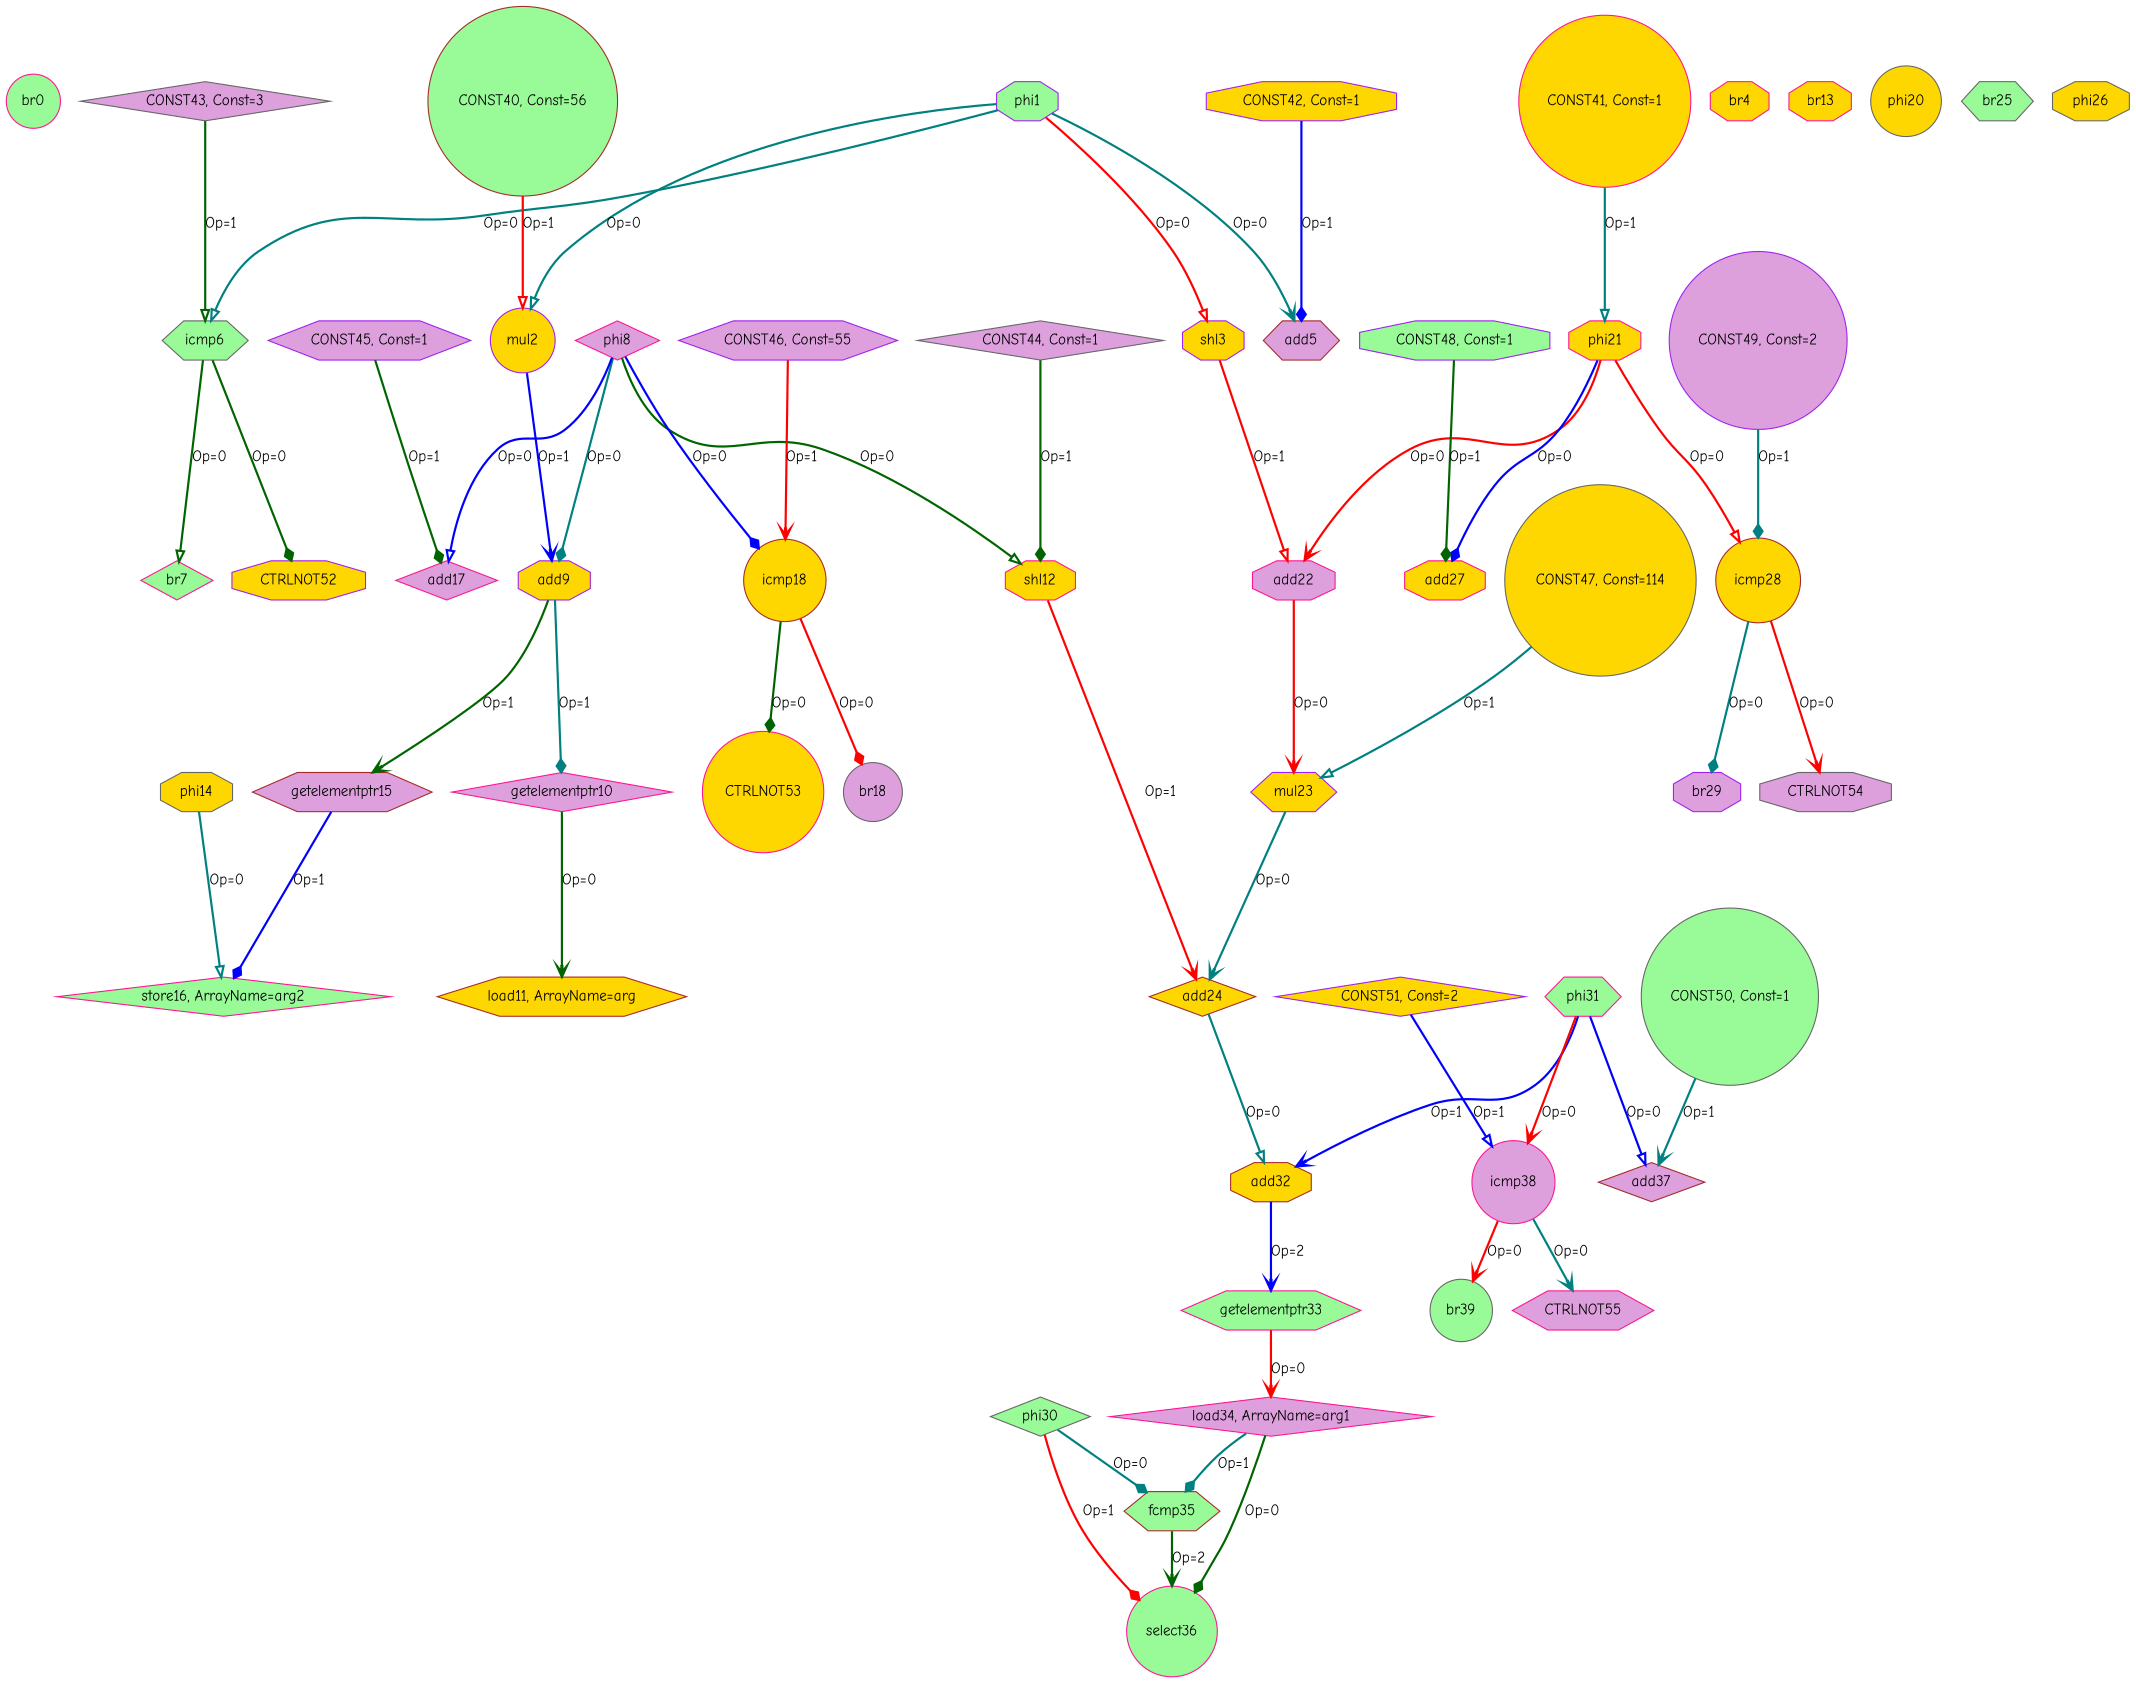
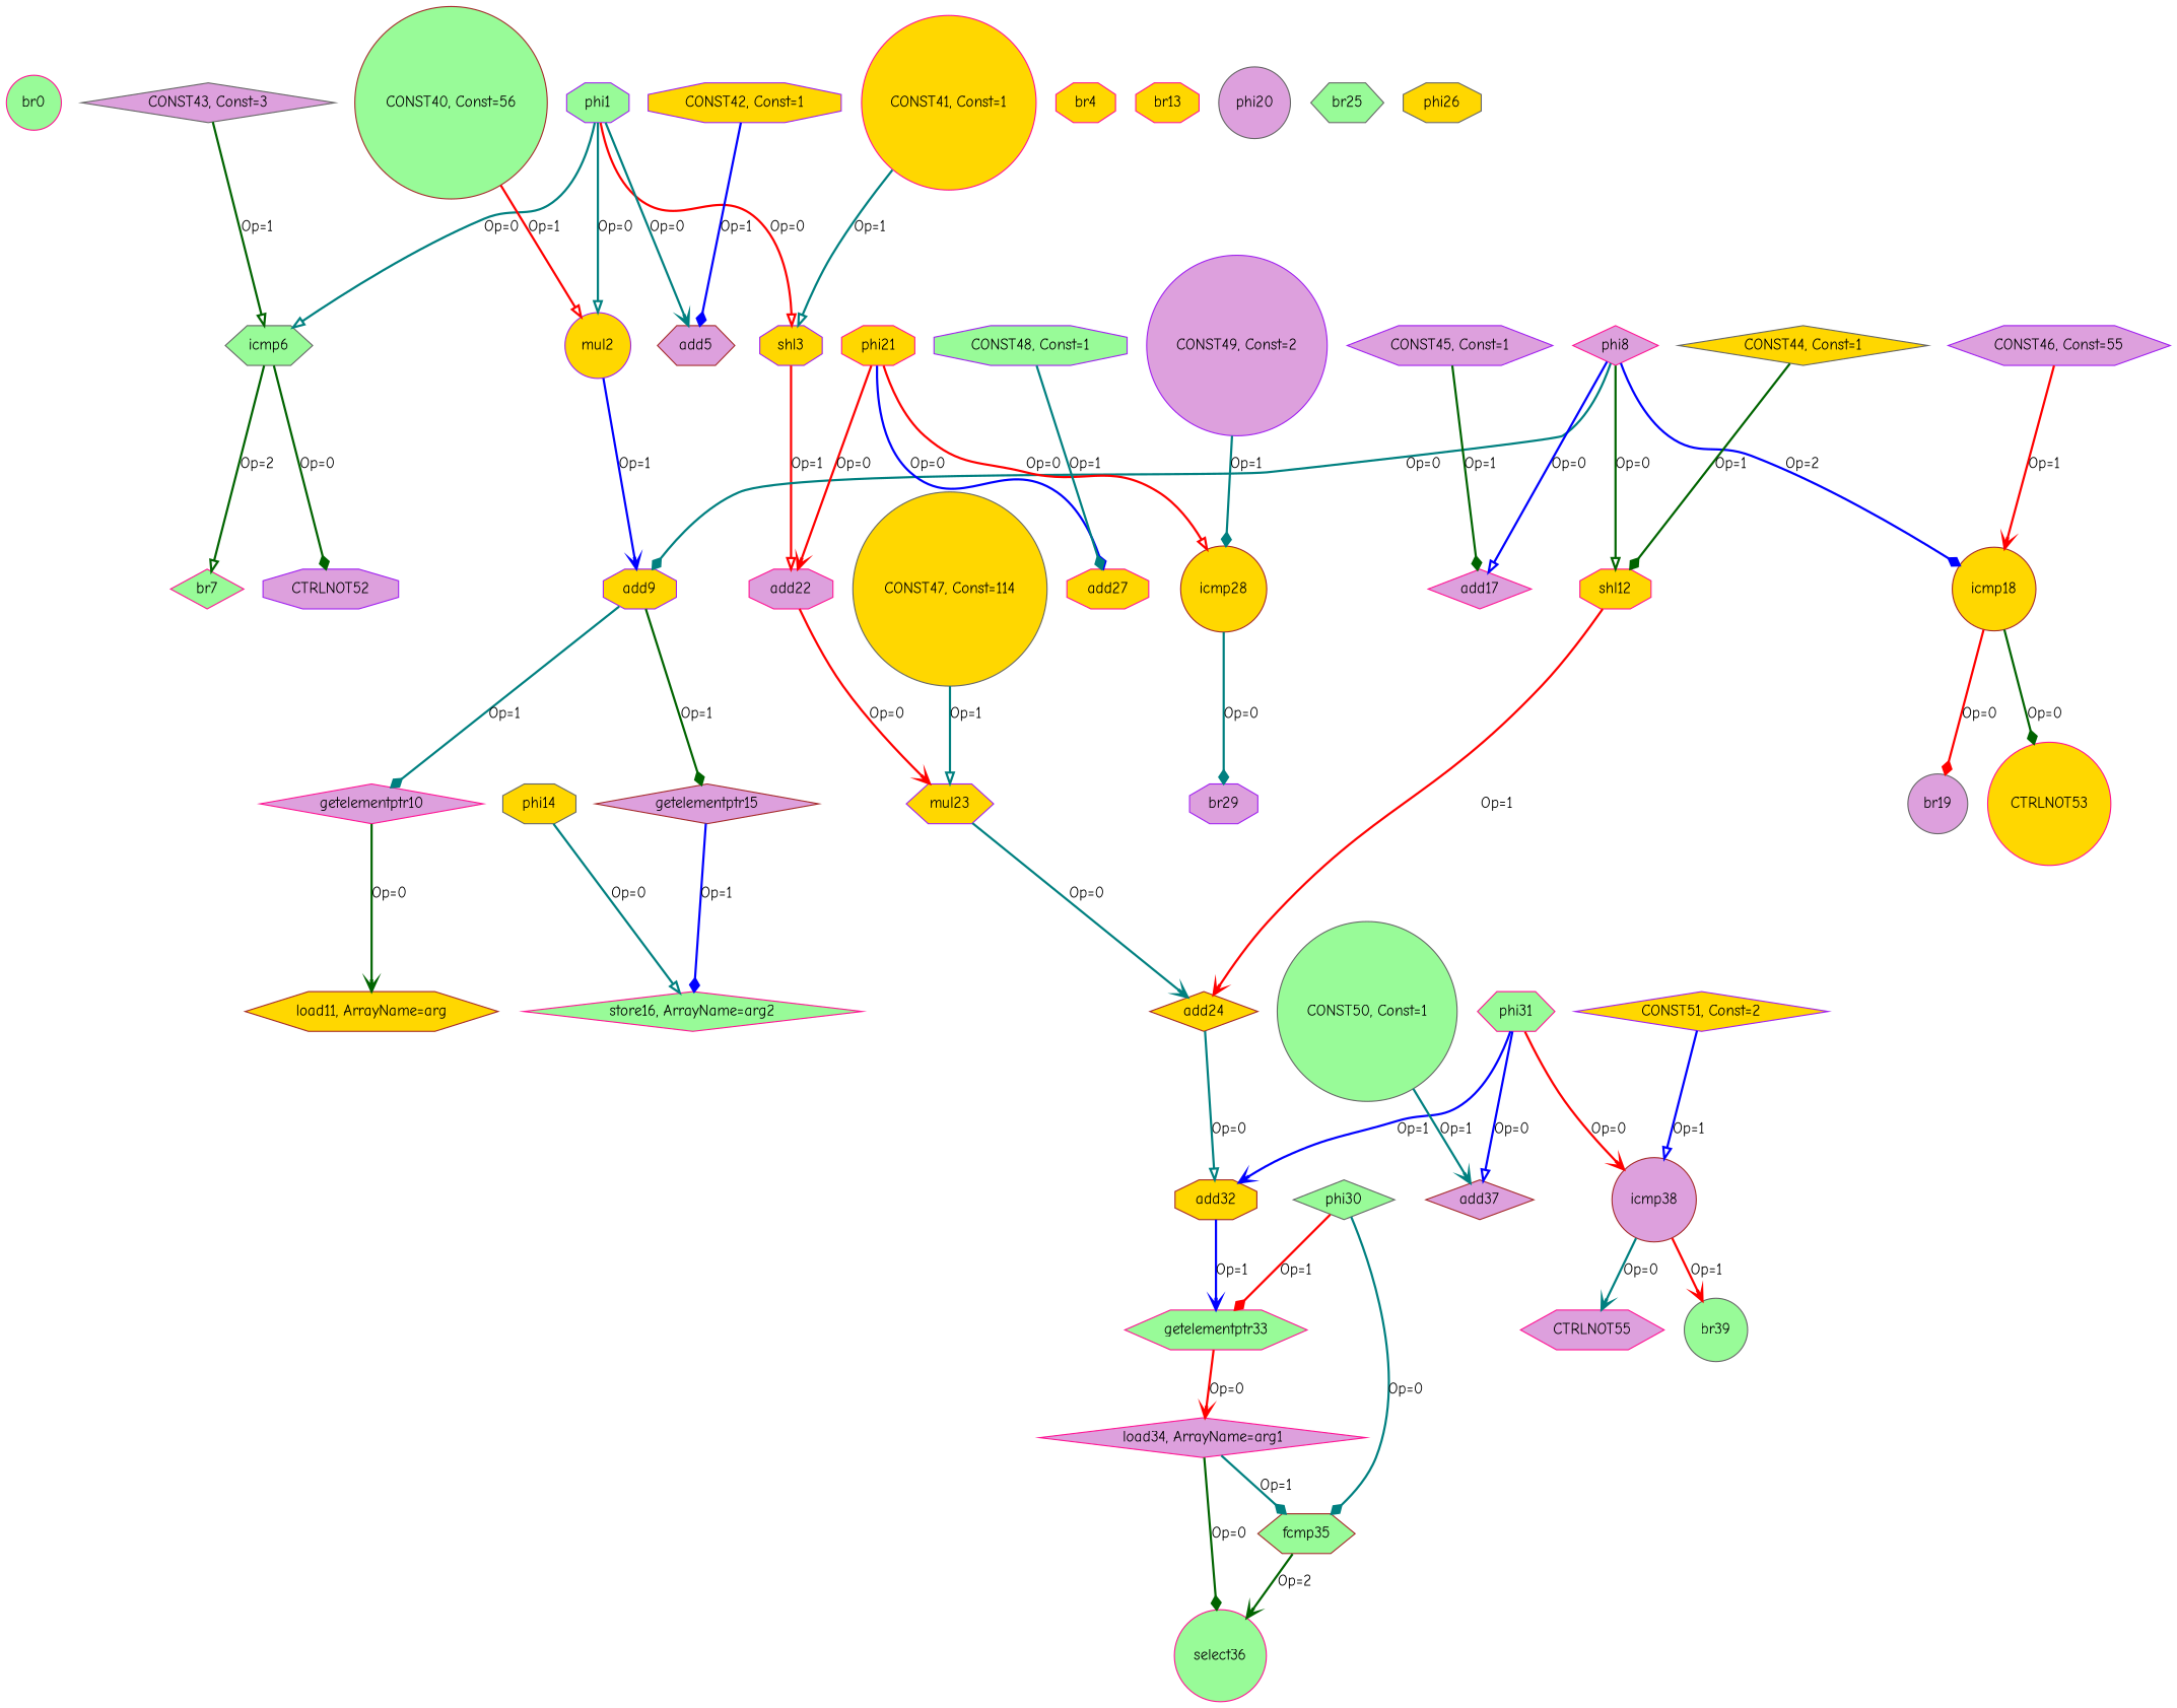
  digraph {
    fontname="Comic Neue"
    node [color=deeppink fillcolor=gold fontname="Comic Neue" shape=octagon style=filled]
    edge [arrowhead=vee color=teal fontname="Comic Neue" style=bold]
    n1 [fillcolor=palegreen label=br0 shape=circle]
    n2 [color=purple fillcolor=palegreen label=phi1]
    n3 [color=purple label=mul2 shape=circle]
    n4 [color=purple label=shl3]
    n5 [color=brown fillcolor=plum label=add5 shape=hexagon]
    n6 [color=gray40 fillcolor=palegreen label=icmp6 shape=hexagon]
    n7 [color=purple label=add9]
    n8 [fillcolor=plum label=add22]
    n9 [fillcolor=palegreen label=br7 shape=diamond]
-   n10 [color=purple label=CTRLNOT52]
+   n10 [color=purple fillcolor=plum label=CTRLNOT52]
    n11 [fillcolor=plum label=getelementptr10 shape=diamond]
-   n12 [color=brown fillcolor=plum label=getelementptr15 shape=hexagon]
+   n12 [color=brown fillcolor=plum label=getelementptr15 shape=diamond]
    n13 [color=purple label=mul23 shape=hexagon]
    n14 [label=br4]
    n15 [fillcolor=plum label=phi8 shape=diamond]
    n16 [label=shl12]
    n17 [fillcolor=plum label=add17 shape=diamond]
    n18 [color=brown label=icmp18 shape=circle]
    n19 [color=brown label=add24 shape=diamond]
-   n20 [color=gray40 fillcolor=plum label=br18 shape=circle]
+   n20 [color=gray40 fillcolor=plum label=br19 shape=circle]
    n21 [label=CTRLNOT53 shape=circle]
    n22 [color=brown label="load11, ArrayName=arg" shape=hexagon]
    n23 [fillcolor=palegreen label="store16, ArrayName=arg2" shape=diamond]
    n24 [color=brown label=add32]
    n25 [label=br13]
    n26 [color=gray40 label=phi14]
-   n27 [color=gray40 label=phi20 shape=circle]
+   n27 [color=gray40 fillcolor=plum label=phi20 shape=circle]
    n28 [label=phi21]
    n29 [label=add27]
    n30 [color=brown label=icmp28 shape=circle]
    n31 [color=purple fillcolor=plum label=br29]
-   n32 [color=gray40 fillcolor=plum label=CTRLNOT54]
    n33 [fillcolor=palegreen label=getelementptr33 shape=hexagon]
    n34 [color=gray40 fillcolor=palegreen label=br25 shape=hexagon]
    n35 [color=gray40 label=phi26]
    n36 [color=gray40 fillcolor=palegreen label=phi30 shape=diamond]
    n37 [color=brown fillcolor=palegreen label=fcmp35 shape=hexagon]
    n38 [fillcolor=palegreen label=select36 shape=circle]
    n39 [fillcolor=palegreen label=phi31 shape=hexagon]
    n40 [color=brown fillcolor=plum label=add37 shape=diamond]
-   n41 [fillcolor=plum label=icmp38 shape=circle]
+   n41 [color=brown fillcolor=plum label=icmp38 shape=circle]
    n42 [color=gray40 fillcolor=palegreen label=br39 shape=circle]
    n43 [fillcolor=plum label=CTRLNOT55 shape=hexagon]
    n44 [fillcolor=plum label="load34, ArrayName=arg1" shape=diamond]
    n45 [color=brown fillcolor=palegreen label="CONST40, Const=56" shape=circle]
    n46 [label="CONST41, Const=1" shape=circle]
    n47 [color=purple label="CONST42, Const=1"]
    n48 [color=gray40 fillcolor=plum label="CONST43, Const=3" shape=diamond]
-   n49 [color=gray40 fillcolor=plum label="CONST44, Const=1" shape=diamond]
+   n49 [color=gray40 label="CONST44, Const=1" shape=diamond]
    n50 [color=purple fillcolor=plum label="CONST45, Const=1" shape=hexagon]
    n51 [color=purple fillcolor=plum label="CONST46, Const=55" shape=hexagon]
    n52 [color=gray40 label="CONST47, Const=114" shape=circle]
    n53 [color=purple fillcolor=palegreen label="CONST48, Const=1"]
    n54 [color=purple fillcolor=plum label="CONST49, Const=2" shape=circle]
    n55 [color=gray40 fillcolor=palegreen label="CONST50, Const=1" shape=circle]
    n56 [color=purple label="CONST51, Const=2" shape=diamond]
    n2 -> n3 [arrowhead=onormal label="Op=0"]
    n2 -> n4 [arrowhead=onormal color=red label="Op=0"]
    n2 -> n5 [label="Op=0"]
    n2 -> n6 [arrowhead=onormal label="Op=0"]
    n3 -> n7 [color=blue label="Op=1"]
    n4 -> n8 [arrowhead=onormal color=red label="Op=1"]
-   n6 -> n9 [arrowhead=onormal color=darkgreen label="Op=0"]
+   n6 -> n9 [arrowhead=onormal color=darkgreen label="Op=2"]
    n6 -> n10 [arrowhead=diamond color=darkgreen label="Op=0"]
    n7 -> n11 [arrowhead=diamond label="Op=1"]
-   n7 -> n12 [color=darkgreen label="Op=1"]
+   n7 -> n12 [arrowhead=diamond color=darkgreen label="Op=1"]
    n8 -> n13 [color=red label="Op=0"]
    n11 -> n22 [color=darkgreen label="Op=0"]
    n12 -> n23 [arrowhead=diamond color=blue label="Op=1"]
    n13 -> n19 [label="Op=0"]
    n15 -> n7 [arrowhead=diamond label="Op=0"]
    n15 -> n16 [arrowhead=onormal color=darkgreen label="Op=0"]
    n15 -> n17 [arrowhead=onormal color=blue label="Op=0"]
-   n15 -> n18 [arrowhead=diamond color=blue label="Op=0"]
+   n15 -> n18 [arrowhead=diamond color=blue label="Op=2"]
    n16 -> n19 [color=red label="Op=1"]
    n18 -> n20 [arrowhead=diamond color=red label="Op=0"]
    n18 -> n21 [arrowhead=diamond color=darkgreen label="Op=0"]
    n19 -> n24 [arrowhead=onormal label="Op=0"]
-   n24 -> n33 [color=blue label="Op=2"]
+   n24 -> n33 [color=blue label="Op=1"]
    n26 -> n23 [arrowhead=onormal label="Op=0"]
    n28 -> n8 [color=red label="Op=0"]
    n28 -> n29 [arrowhead=diamond color=blue label="Op=0"]
    n28 -> n30 [arrowhead=onormal color=red label="Op=0"]
    n30 -> n31 [arrowhead=diamond label="Op=0"]
-   n30 -> n32 [color=red label="Op=0"]
    n33 -> n44 [color=red label="Op=0"]
    n36 -> n37 [arrowhead=diamond label="Op=0"]
-   n36 -> n38 [arrowhead=diamond color=red label="Op=1"]
+   n36 -> n33 [arrowhead=diamond color=red label="Op=1"]
    n37 -> n38 [color=darkgreen label="Op=2"]
    n39 -> n24 [color=blue label="Op=1"]
    n39 -> n40 [arrowhead=onormal color=blue label="Op=0"]
    n39 -> n41 [color=red label="Op=0"]
-   n41 -> n42 [color=red label="Op=0"]
+   n41 -> n42 [color=red label="Op=1"]
    n41 -> n43 [label="Op=0"]
    n44 -> n37 [arrowhead=diamond label="Op=1"]
    n44 -> n38 [arrowhead=diamond color=darkgreen label="Op=0"]
    n45 -> n3 [arrowhead=onormal color=red label="Op=1"]
-   n46 -> n28 [arrowhead=onormal label="Op=1"]
+   n46 -> n4 [arrowhead=onormal label="Op=1"]
    n47 -> n5 [arrowhead=diamond color=blue label="Op=1"]
    n48 -> n6 [arrowhead=onormal color=darkgreen label="Op=1"]
    n49 -> n16 [arrowhead=diamond color=darkgreen label="Op=1"]
    n50 -> n17 [arrowhead=diamond color=darkgreen label="Op=1"]
    n51 -> n18 [color=red label="Op=1"]
    n52 -> n13 [arrowhead=onormal label="Op=1"]
-   n53 -> n29 [arrowhead=diamond color=darkgreen label="Op=1"]
+   n53 -> n29 [arrowhead=diamond label="Op=1"]
    n54 -> n30 [arrowhead=diamond label="Op=1"]
    n55 -> n40 [label="Op=1"]
    n56 -> n41 [arrowhead=onormal color=blue label="Op=1"]
  }
